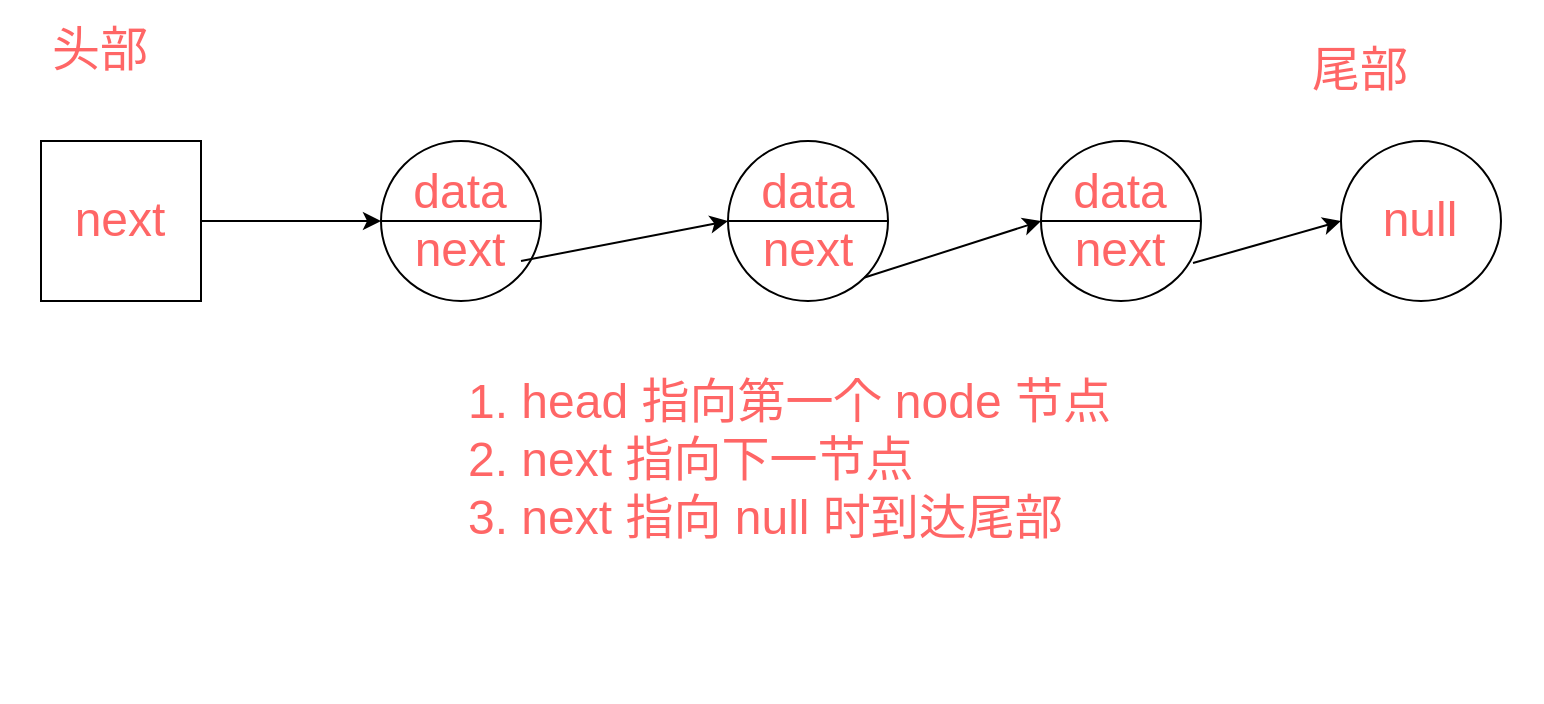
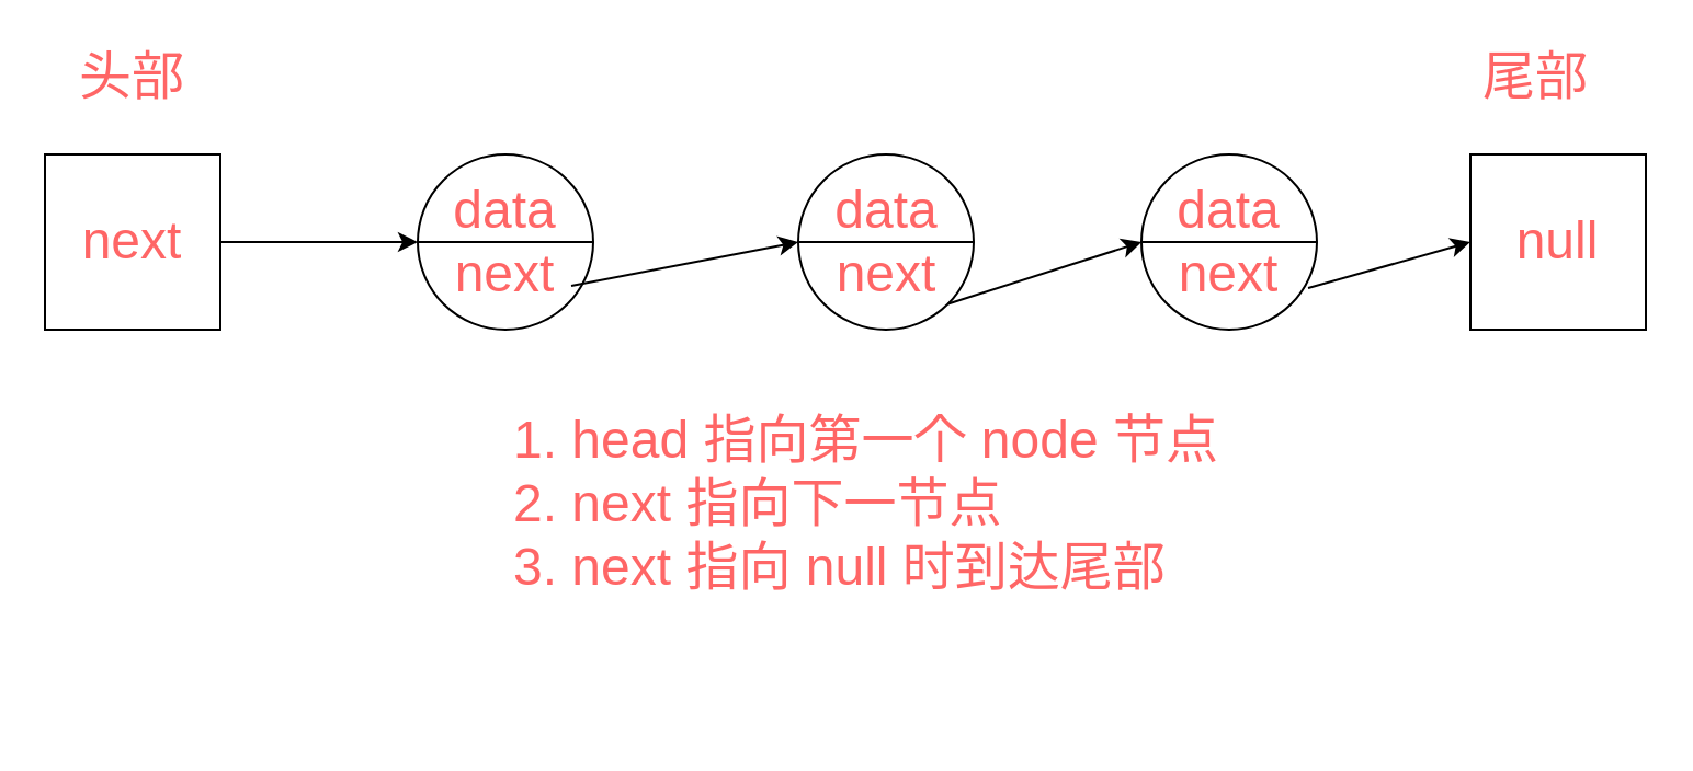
  <mxCell id="0" />
  <mxCell id="1" parent="0" />
  <mxCell id="2" value="next" style="whiteSpace=wrap;html=1;aspect=fixed;fontSize=24;fontColor=#FF6666;" parent="1" vertex="1"><mxGeometry x="20" y="70" width="80" height="80" as="geometry" /></mxCell>
  <mxCell id="3" value="data&lt;br&gt;next" style="shape=lineEllipse;perimeter=ellipsePerimeter;whiteSpace=wrap;html=1;backgroundOutline=1;fontSize=24;fontColor=#FF6666;" parent="1" vertex="1"><mxGeometry x="190" y="70" width="80" height="80" as="geometry" /></mxCell>
  <mxCell id="4" value="" style="endArrow=classic;html=1;rounded=0;fontSize=24;fontColor=#FF6666;entryX=0;entryY=0.5;entryDx=0;entryDy=0;" parent="1" target="3" edge="1"><mxGeometry width="50" height="50" relative="1" as="geometry"><mxPoint x="100" y="120" as="sourcePoint" /><mxPoint x="150" y="70" as="targetPoint" /><Array as="points"><mxPoint x="100" y="110" /></Array></mxGeometry></mxCell>
  <mxCell id="5" value="data&lt;br&gt;next" style="shape=lineEllipse;perimeter=ellipsePerimeter;whiteSpace=wrap;html=1;backgroundOutline=1;fontSize=24;fontColor=#FF6666;" parent="1" vertex="1"><mxGeometry x="363.5" y="70" width="80" height="80" as="geometry" /></mxCell>
  <mxCell id="6" value="data&lt;br&gt;next" style="shape=lineEllipse;perimeter=ellipsePerimeter;whiteSpace=wrap;html=1;backgroundOutline=1;fontSize=24;fontColor=#FF6666;" parent="1" vertex="1"><mxGeometry x="520" y="70" width="80" height="80" as="geometry" /></mxCell>
  <mxCell id="7" value="" style="endArrow=classic;html=1;rounded=0;fontSize=24;fontColor=#FF6666;entryX=0;entryY=0.5;entryDx=0;entryDy=0;exitX=1;exitY=1;exitDx=0;exitDy=0;" parent="1" source="5" target="6" edge="1"><mxGeometry width="50" height="50" relative="1" as="geometry"><mxPoint x="390" y="290" as="sourcePoint" /><mxPoint x="440" y="240" as="targetPoint" /></mxGeometry></mxCell>
  <mxCell id="8" value="" style="endArrow=classic;html=1;rounded=0;fontSize=24;fontColor=#FF6666;entryX=0;entryY=0.5;entryDx=0;entryDy=0;" parent="1" target="5" edge="1"><mxGeometry relative="1" as="geometry"><mxPoint x="260" y="130" as="sourcePoint" /><mxPoint x="470" y="270" as="targetPoint" /></mxGeometry></mxCell>
- <mxCell id="9" value="null" style="ellipse;whiteSpace=wrap;html=1;aspect=fixed;fontSize=24;fontColor=#FF6666;" parent="1" vertex="1"><mxGeometry x="670" y="70" width="80" height="80" as="geometry" /></mxCell>
+ <mxCell id="9" value="null" style="whiteSpace=wrap;html=1;aspect=fixed;fontSize=24;fontColor=#FF6666;rounded=0;" parent="1" vertex="1"><mxGeometry x="670" y="70" width="80" height="80" as="geometry" /></mxCell>
  <mxCell id="10" value="" style="endArrow=classic;html=1;rounded=0;fontSize=24;fontColor=#FF6666;entryX=0;entryY=0.5;entryDx=0;entryDy=0;exitX=0.95;exitY=0.763;exitDx=0;exitDy=0;exitPerimeter=0;" parent="1" source="6" target="9" edge="1"><mxGeometry width="50" height="50" relative="1" as="geometry"><mxPoint x="390" y="290" as="sourcePoint" /><mxPoint x="440" y="240" as="targetPoint" /></mxGeometry></mxCell>
- <mxCell id="11" value="头部" style="text;html=1;strokeColor=none;fillColor=none;align=center;verticalAlign=middle;whiteSpace=wrap;rounded=0;fontSize=24;fontColor=#FF6666;" parent="1" vertex="1"><mxGeometry x="20" y="10" width="60" height="30" as="geometry" /></mxCell>
- <mxCell id="12" value="尾部" style="text;html=1;strokeColor=none;fillColor=none;align=center;verticalAlign=middle;whiteSpace=wrap;rounded=0;fontSize=24;fontColor=#FF6666;" parent="1" vertex="1"><mxGeometry x="650" y="20" width="60" height="30" as="geometry" /></mxCell>
+ <mxCell id="11" value="头部" style="text;html=1;strokeColor=none;fillColor=none;align=center;verticalAlign=middle;whiteSpace=wrap;rounded=0;fontSize=24;fontColor=#FF6666;" parent="1" vertex="1"><mxGeometry x="30" y="20" width="60" height="30" as="geometry" /></mxCell>
+ <mxCell id="12" value="尾部" style="text;html=1;strokeColor=none;fillColor=none;align=center;verticalAlign=middle;whiteSpace=wrap;rounded=0;fontSize=24;fontColor=#FF6666;" parent="1" vertex="1"><mxGeometry x="670" y="20" width="60" height="30" as="geometry" /></mxCell>
  <mxCell id="13" value="1. head 指向第一个 node 节点&lt;br&gt;2. next 指向下一节点&lt;br&gt;3. next 指向 null 时到达尾部" style="text;html=1;strokeColor=none;fillColor=none;align=left;verticalAlign=top;whiteSpace=wrap;rounded=0;fontSize=24;fontColor=#FF6666;horizontal=1;labelPosition=center;verticalLabelPosition=middle;textDirection=ltr;" parent="1" vertex="1"><mxGeometry x="231.75" y="180" width="326.5" height="150" as="geometry" /></mxCell>
